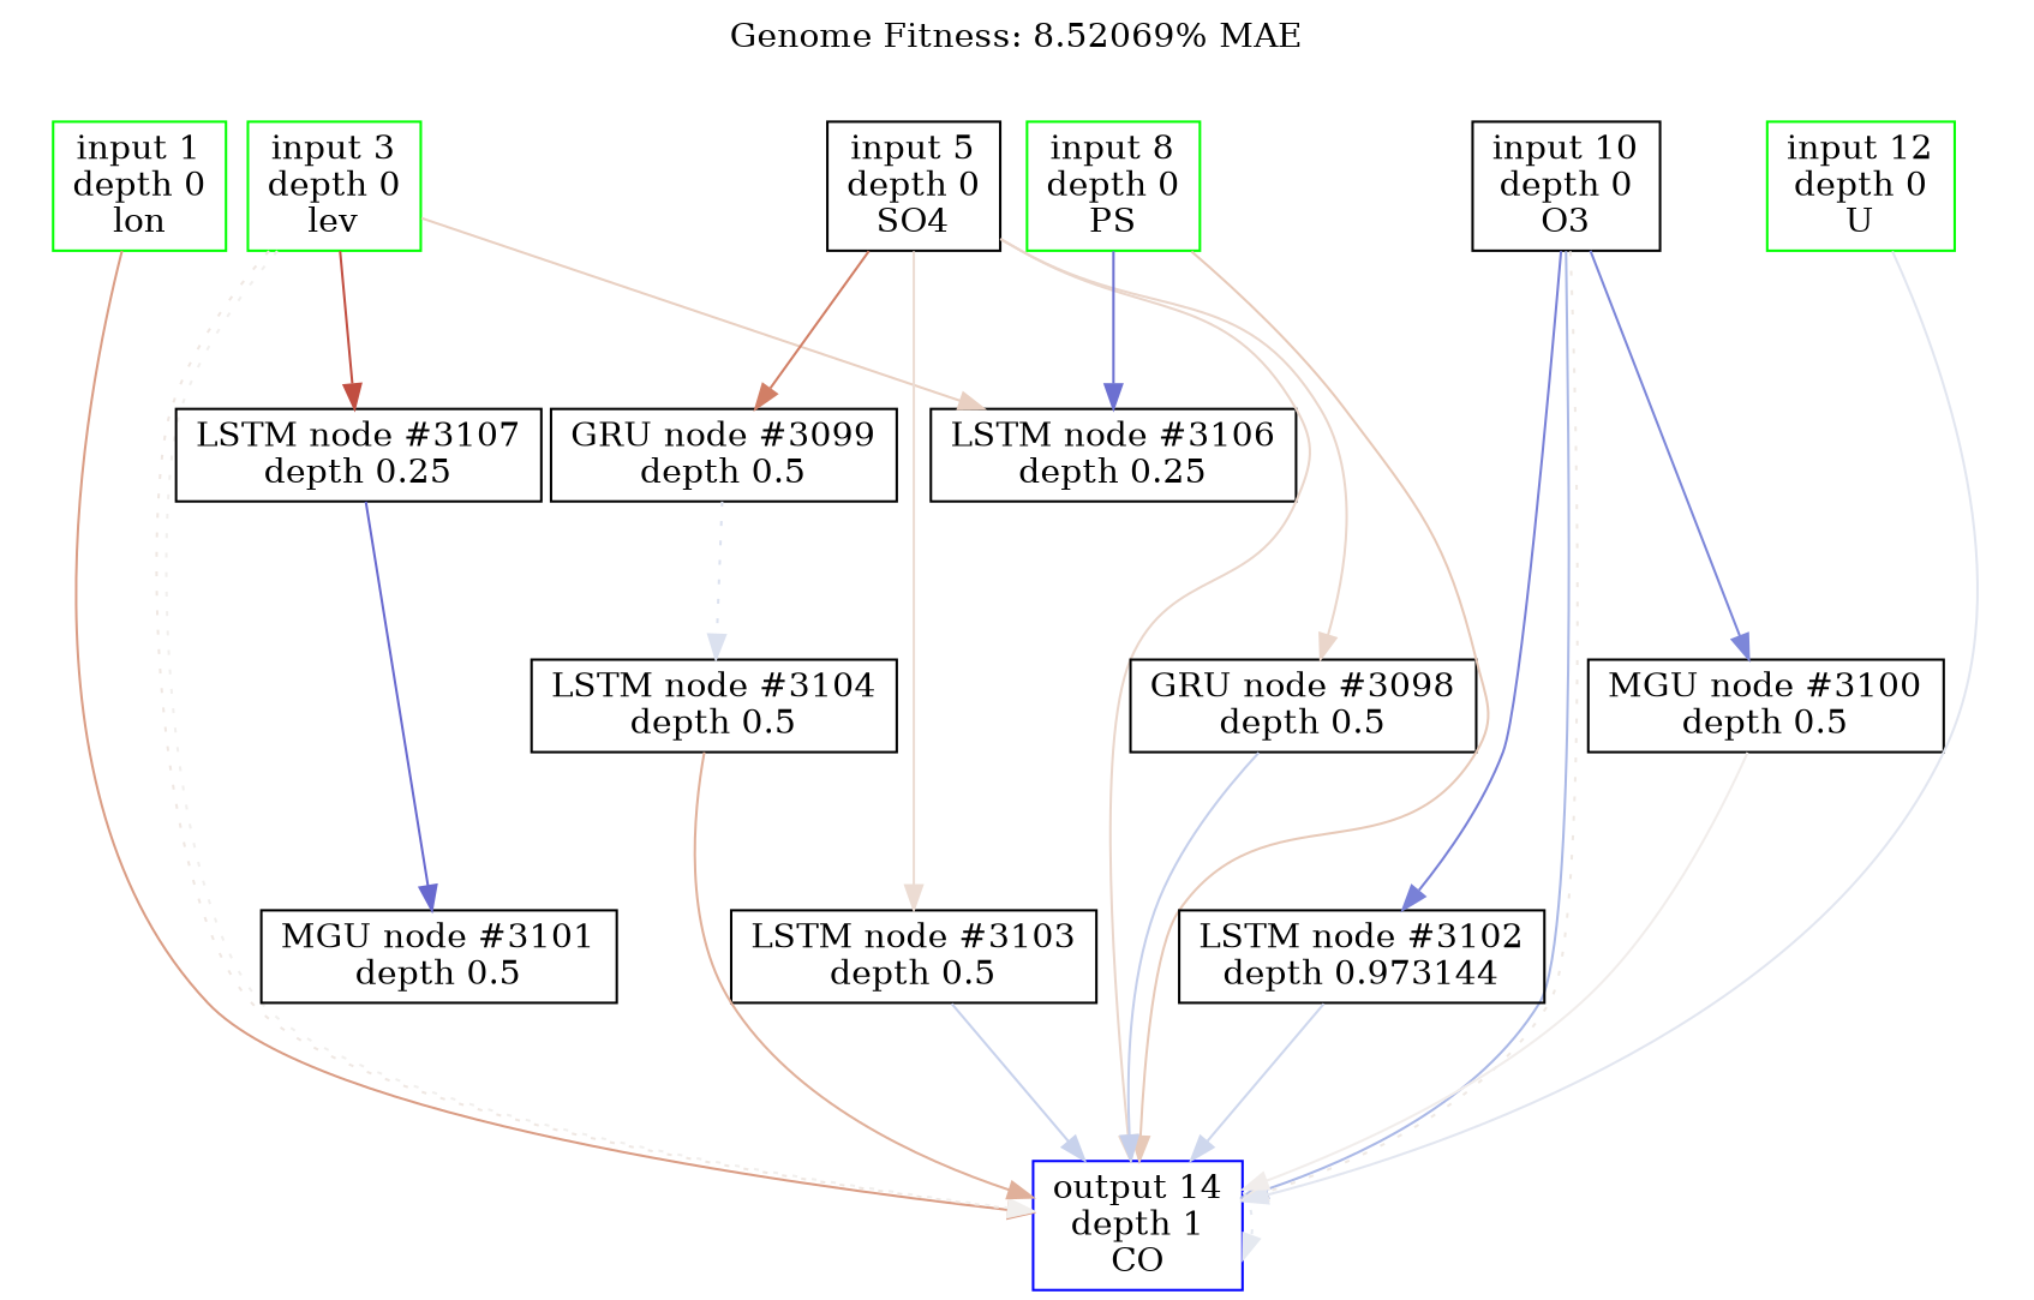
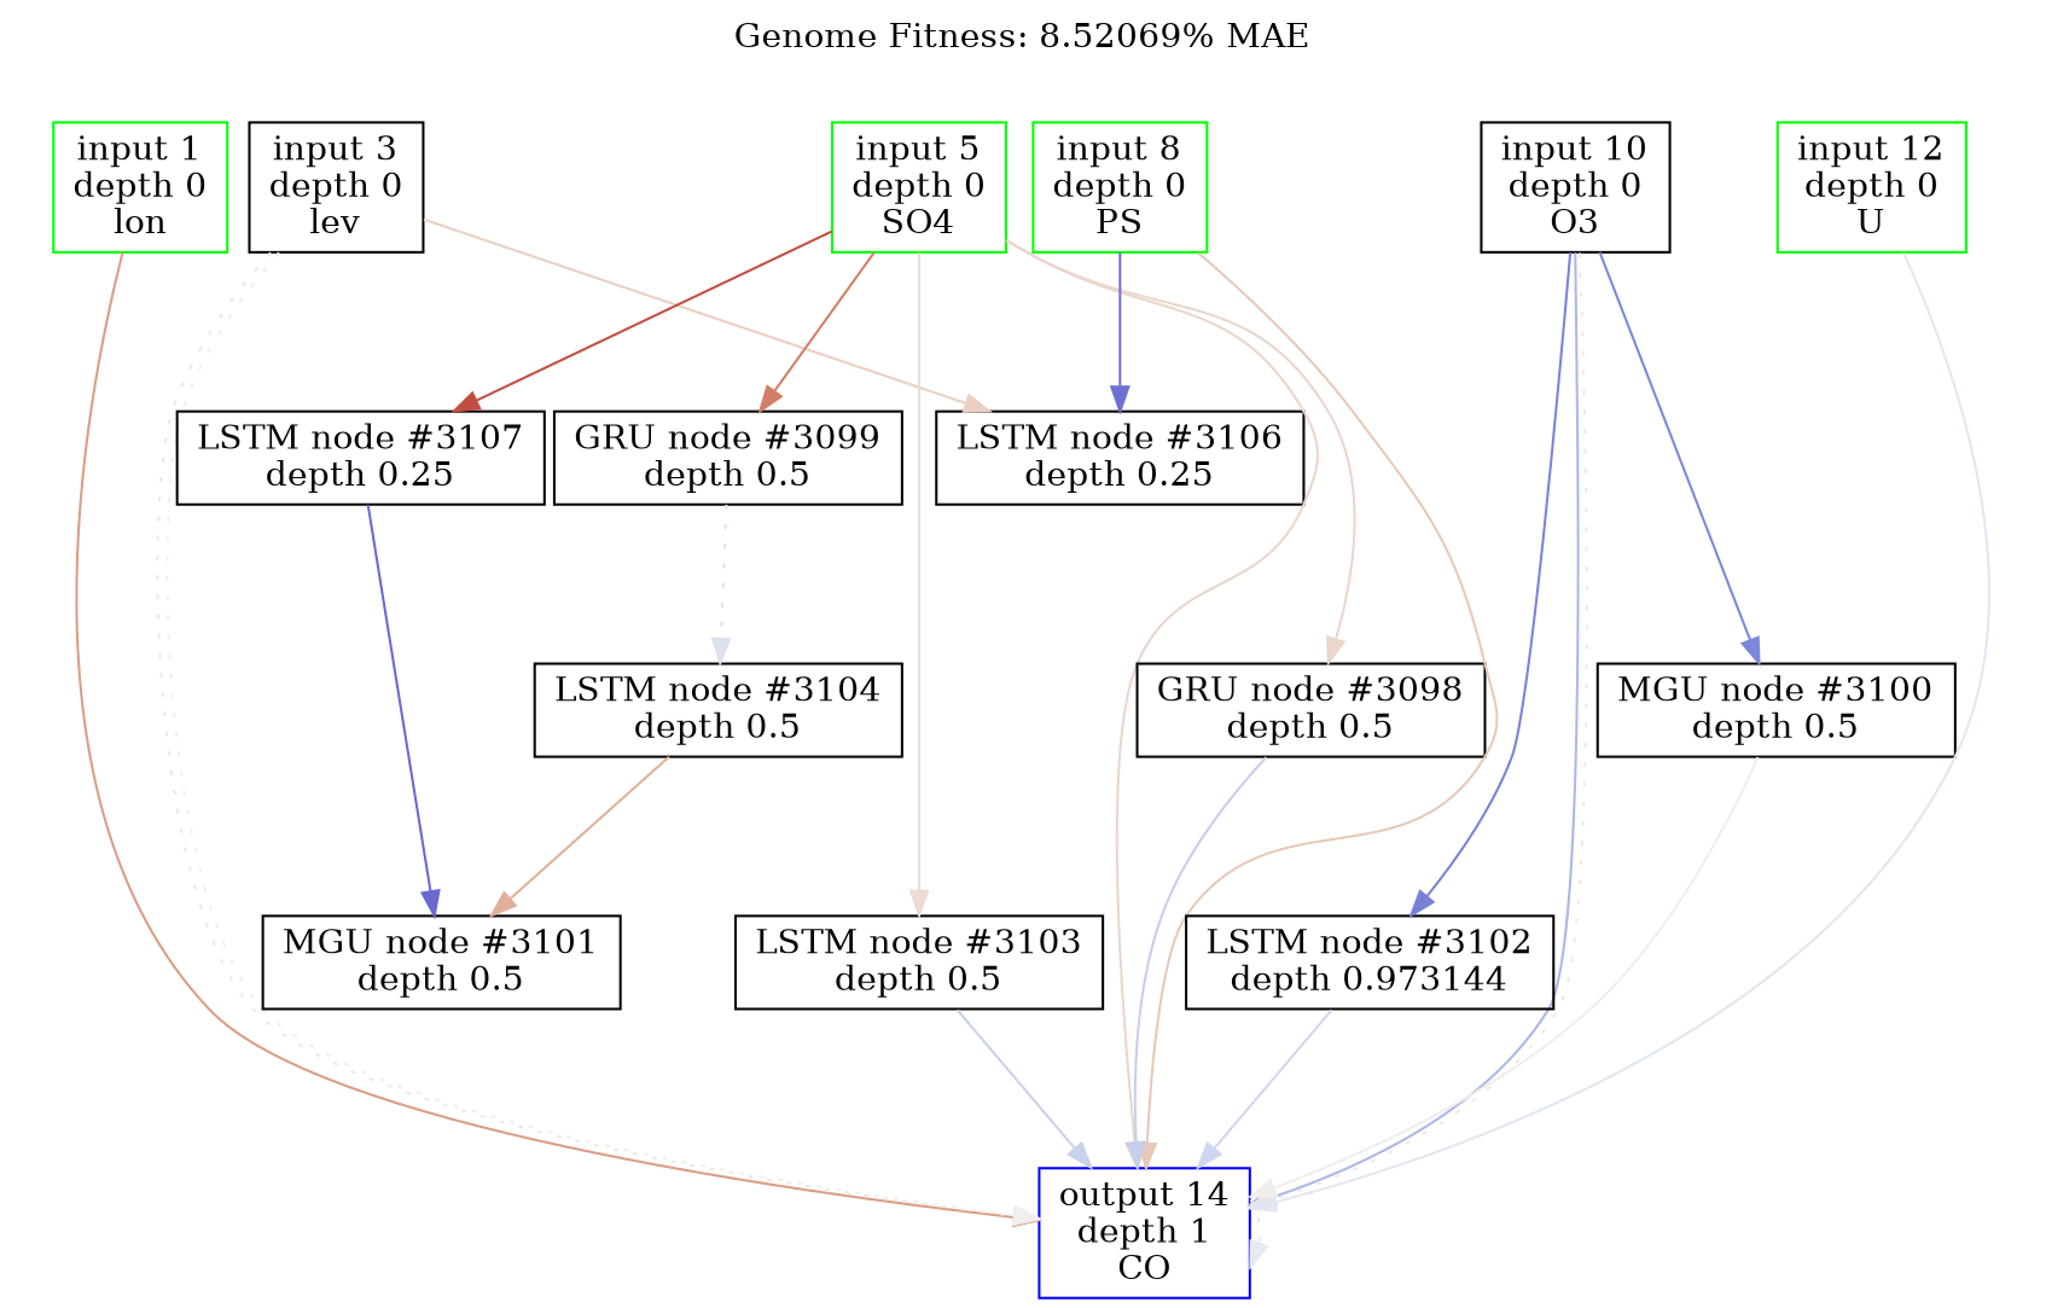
  digraph {
    label="Genome Fitness: 8.52069% MAE"
    labelloc=t
    nodesep=0.05
    ranksep=0.9
    node [color=black shape=box]
    n1 [color=green label="input 1\ndepth 0\nlon"]
-   n2 [color=green label="input 3\ndepth 0\nlev"]
-   n3 [label="input 5\ndepth 0\nSO4"]
+   n2 [label="input 3\ndepth 0\nlev"]
+   n3 [color=green label="input 5\ndepth 0\nSO4"]
    n4 [color=green label="input 8\ndepth 0\nPS"]
    n5 [label="input 10\ndepth 0\nO3"]
    n6 [color=green label="input 12\ndepth 0\nU"]
    n7 [color=blue label="output 14\ndepth 1\nCO"]
    n8 [label="LSTM node #3106\ndepth 0.25"]
    n9 [label="LSTM node #3107\ndepth 0.25"]
    n10 [label="GRU node #3098\ndepth 0.5"]
    n11 [label="GRU node #3099\ndepth 0.5"]
    n12 [label="LSTM node #3103\ndepth 0.5"]
    n13 [label="MGU node #3100\ndepth 0.5"]
    n14 [label="LSTM node #3102\ndepth 0.973144"]
    n15 [label="MGU node #3101\ndepth 0.5"]
    n16 [label="LSTM node #3104\ndepth 0.5"]
    subgraph sub_1 {
      rank=source
      n1
      n2
      n3
      n4
      n5
      n6
    }
    subgraph sub_2 {
      rank=sink
      n7
    }
    n1 -> n2 [style=invis]
    n1 -> n7 [color="#da9d85"]
    n2 -> n3 [style=invis]
    n2 -> n7 [color="#efe7e2" style=dotted]
    n2 -> n7 [color="#f1efed" style=dotted]
    n2 -> n8 [color="#e9d0c2"]
    n3 -> n4 [style=invis]
    n3 -> n7 [color="#ead6cb"]
-   n2 -> n9 [color="#c14e41"]
+   n3 -> n9 [color="#c14e41"]
    n3 -> n10 [color="#ead6cb"]
    n3 -> n11 [color="#d17f66"]
    n3 -> n12 [color="#ecdcd3"]
    n4 -> n7 [color="#e7c9b8"]
    n4 -> n8 [color="#6c70d1"]
    n5 -> n6 [style=invis]
    n5 -> n7 [color="#aab8e6"]
    n5 -> n7 [color="#efe9e4" style=dotted]
    n5 -> n13 [color="#7d87d9"]
    n5 -> n14 [color="#7981d7"]
    n6 -> n7 [color="#e2e6f0"]
    n7 -> n7 [color="#e5e9f0" style=dotted]
    n9 -> n15 [color="#6869cf"]
    n10 -> n7 [color="#c5cfeb"]
    n11 -> n16 [color="#dbe1ef" style=dotted]
    n12 -> n7 [color="#c8d2ec"]
    n13 -> n7 [color="#f1edeb"]
    n14 -> n7 [color="#ced7ed"]
-   n16 -> n7 [color="#e0b09a"]
+   n16 -> n15 [color="#e0b09a"]
  }
